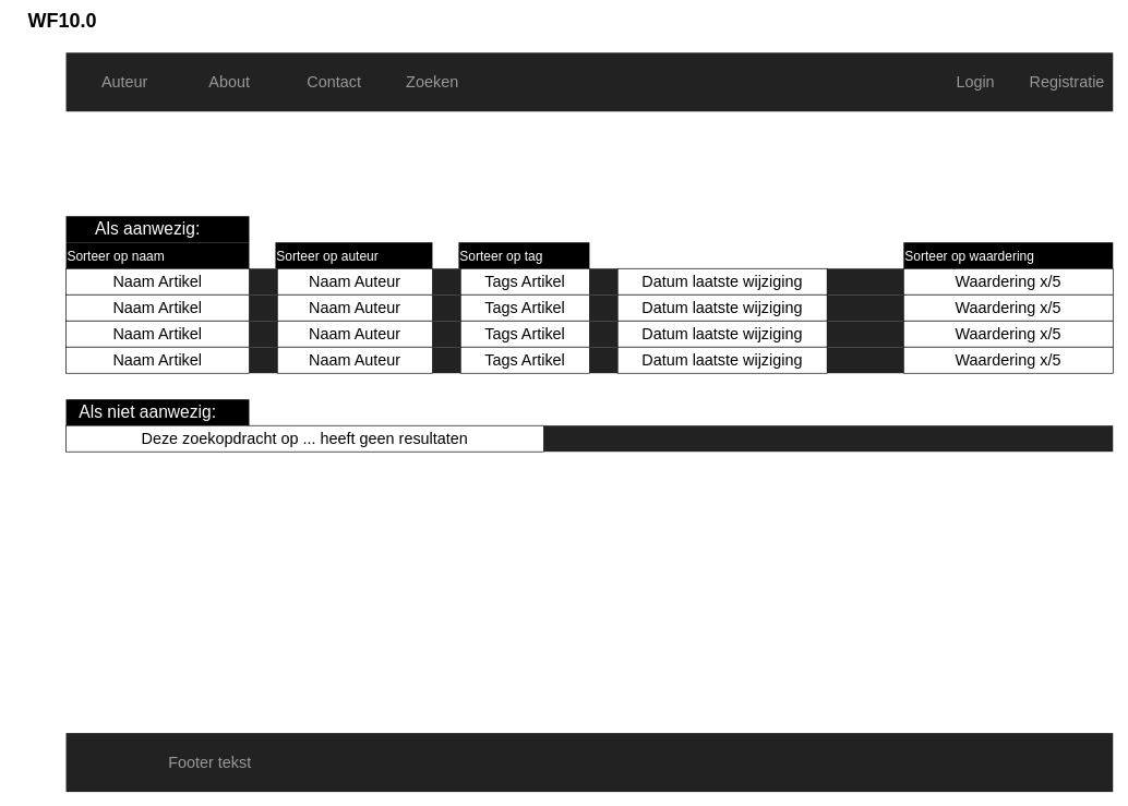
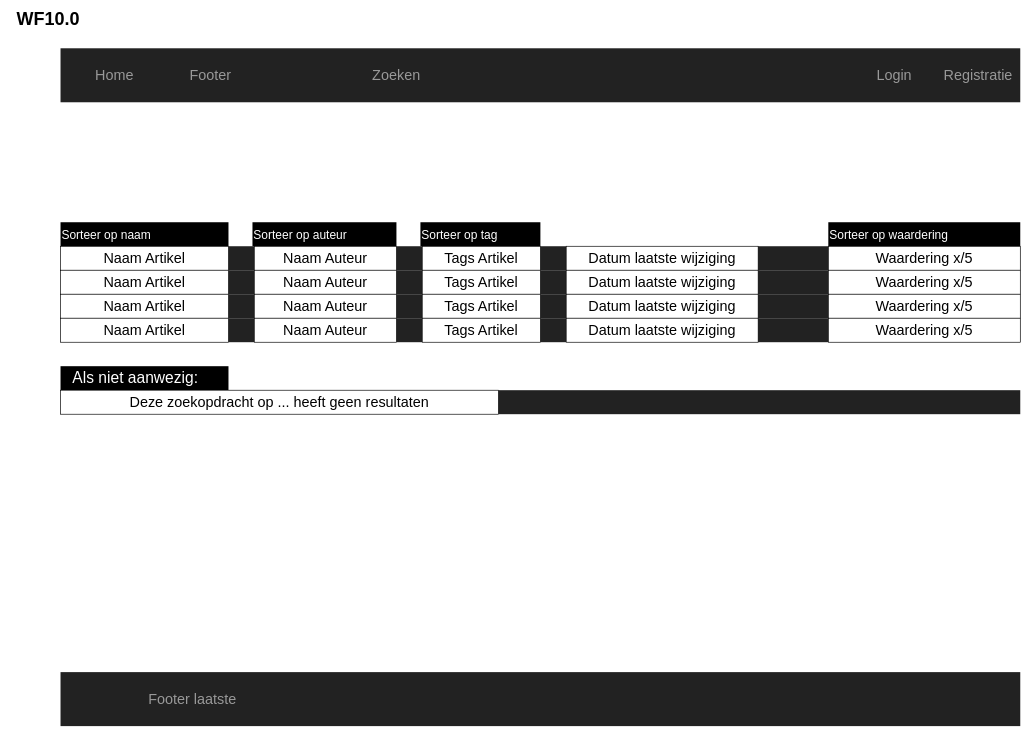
  <mxCell id="0" style=";html=1;" />
  <mxCell id="1" style=";html=1;" parent="0" />
  <mxCell id="2" value="" style="html=1;shadow=0;dashed=0;shape=mxgraph.bootstrap.rect;fillColor=#222222;strokeColor=none;whiteSpace=wrap;rounded=0;fontSize=12;fontColor=#000000;align=center;" vertex="1" parent="1"><mxGeometry x="100" y="80" width="1600" height="90" as="geometry" /></mxCell>
  <mxCell id="3" value="Zoeken" style="html=1;shadow=0;dashed=0;fillColor=none;strokeColor=none;shape=mxgraph.bootstrap.rect;fontColor=#999999;whiteSpace=wrap;fontSize=24;" vertex="1" parent="2"><mxGeometry x="480.014" width="160" height="90" as="geometry" /></mxCell>
  <mxCell id="4" value="Login" style="html=1;shadow=0;dashed=0;fillColor=none;strokeColor=none;shape=mxgraph.bootstrap.rect;fontColor=#999999;whiteSpace=wrap;fontSize=24;" vertex="1" parent="2"><mxGeometry x="1320" width="140" height="90" as="geometry" /></mxCell>
- <mxCell id="5" value="Contact" style="html=1;shadow=0;dashed=0;fillColor=none;strokeColor=none;shape=mxgraph.bootstrap.rect;fontColor=#999999;whiteSpace=wrap;fontSize=24;" vertex="1" parent="2"><mxGeometry x="340.007" width="140" height="90" as="geometry" /></mxCell>
  <mxCell id="6" value="Registratie" style="html=1;shadow=0;dashed=0;fillColor=none;strokeColor=none;shape=mxgraph.bootstrap.rect;fontColor=#999999;whiteSpace=wrap;fontSize=24;" vertex="1" parent="2"><mxGeometry x="1460.007" width="140" height="90" as="geometry" /></mxCell>
- <mxCell id="7" value="About" style="html=1;shadow=0;dashed=0;fillColor=none;strokeColor=none;shape=mxgraph.bootstrap.rect;fontColor=#999999;whiteSpace=wrap;fontSize=24;" vertex="1" parent="2"><mxGeometry x="179.993" width="140" height="90" as="geometry" /></mxCell>
- <mxCell id="8" value="Auteur" style="html=1;shadow=0;dashed=0;fillColor=none;strokeColor=none;shape=mxgraph.bootstrap.rect;fontColor=#999999;whiteSpace=wrap;fontSize=24;" vertex="1" parent="2"><mxGeometry x="20.003" width="140" height="90" as="geometry" /></mxCell>
- <mxCell id="9" value="WF10.0" style="html=1;shadow=0;dashed=0;shape=mxgraph.bootstrap.rect;strokeColor=none;fillColor=none;fontColor=#000000;align=left;spacingLeft=5;whiteSpace=wrap;rounded=0;fontStyle=1;fontSize=30;" vertex="1" parent="1"><mxGeometry x="35" y="20" width="200" height="20" as="geometry" /></mxCell>
+ <mxCell id="7" value="Footer" style="html=1;shadow=0;dashed=0;fillColor=none;strokeColor=none;shape=mxgraph.bootstrap.rect;fontColor=#999999;whiteSpace=wrap;fontSize=24;" vertex="1" parent="2"><mxGeometry x="179.993" width="140" height="90" as="geometry" /></mxCell>
+ <mxCell id="8" value="Home" style="html=1;shadow=0;dashed=0;fillColor=none;strokeColor=none;shape=mxgraph.bootstrap.rect;fontColor=#999999;whiteSpace=wrap;fontSize=24;" vertex="1" parent="2"><mxGeometry x="20.003" width="140" height="90" as="geometry" /></mxCell>
+ <mxCell id="9" value="WF10.0" style="html=1;shadow=0;dashed=0;shape=mxgraph.bootstrap.rect;strokeColor=none;fillColor=none;fontColor=#000000;align=left;spacingLeft=5;whiteSpace=wrap;rounded=0;fontStyle=1;fontSize=30;" vertex="1" parent="1"><mxGeometry y="20" width="200" height="20" as="geometry" x="20" /></mxCell>
  <mxCell id="10" value="" style="html=1;shadow=0;dashed=0;shape=mxgraph.bootstrap.rect;fillColor=#222222;strokeColor=none;whiteSpace=wrap;rounded=0;fontSize=12;fontColor=#000000;align=center;" vertex="1" parent="1"><mxGeometry x="100" y="1120" width="1600" height="90" as="geometry" /></mxCell>
- <mxCell id="11" value="Footer tekst" style="html=1;shadow=0;dashed=0;fillColor=none;strokeColor=none;shape=mxgraph.bootstrap.rect;fontColor=#999999;whiteSpace=wrap;fontSize=24;" vertex="1" parent="10"><mxGeometry x="50" width="340" height="90" as="geometry" /></mxCell>
+ <mxCell id="11" value="Footer laatste" style="html=1;shadow=0;dashed=0;fillColor=none;strokeColor=none;shape=mxgraph.bootstrap.rect;fontColor=#999999;whiteSpace=wrap;fontSize=24;" vertex="1" parent="10"><mxGeometry x="50" width="340" height="90" as="geometry" /></mxCell>
  <mxCell id="12" value="" style="html=1;shadow=0;dashed=0;shape=mxgraph.bootstrap.rect;fillColor=#222222;strokeColor=none;whiteSpace=wrap;rounded=0;fontSize=12;fontColor=#000000;align=center;" vertex="1" parent="1"><mxGeometry x="100" y="410" width="1600" height="40" as="geometry" /></mxCell>
  <mxCell id="13" value="Naam Artikel" style="html=1;shadow=0;dashed=0;shape=mxgraph.bootstrap.rect;whiteSpace=wrap;fontSize=24;" vertex="1" parent="12"><mxGeometry width="280" height="40" as="geometry" /></mxCell>
  <mxCell id="14" value="Naam Auteur" style="html=1;shadow=0;dashed=0;shape=mxgraph.bootstrap.rect;whiteSpace=wrap;fontSize=24;" vertex="1" parent="12"><mxGeometry x="323" width="237" height="40" as="geometry" /></mxCell>
  <mxCell id="15" value="Tags Artikel" style="html=1;shadow=0;dashed=0;shape=mxgraph.bootstrap.rect;whiteSpace=wrap;fontSize=24;" vertex="1" parent="12"><mxGeometry x="603" width="197" height="40" as="geometry" /></mxCell>
  <mxCell id="16" value="Datum laatste wijziging" style="html=1;shadow=0;dashed=0;shape=mxgraph.bootstrap.rect;whiteSpace=wrap;fontSize=24;" vertex="1" parent="12"><mxGeometry x="843" width="320" height="40" as="geometry" /></mxCell>
  <mxCell id="17" value="Waardering x/5" style="html=1;shadow=0;dashed=0;shape=mxgraph.bootstrap.rect;whiteSpace=wrap;fontSize=24;" vertex="1" parent="12"><mxGeometry x="1280" width="320" height="40" as="geometry" /></mxCell>
- <mxCell id="18" value="Als aanwezig:" style="html=1;shadow=0;dashed=0;shape=mxgraph.bootstrap.rect;fillColor=#000000;strokeColor=none;fontColor=#ffffff;spacingRight=30;whiteSpace=wrap;fontSize=26;" vertex="1" parent="1"><mxGeometry x="100" y="330" width="280" height="40" as="geometry" /></mxCell>
  <mxCell id="19" value="" style="html=1;shadow=0;dashed=0;shape=mxgraph.bootstrap.rect;fillColor=#222222;strokeColor=none;whiteSpace=wrap;rounded=0;fontSize=12;fontColor=#000000;align=center;" vertex="1" parent="1"><mxGeometry x="100" y="450" width="1600" height="40" as="geometry" /></mxCell>
  <mxCell id="20" value="Naam Artikel" style="html=1;shadow=0;dashed=0;shape=mxgraph.bootstrap.rect;whiteSpace=wrap;fontSize=24;" vertex="1" parent="19"><mxGeometry width="280" height="40" as="geometry" /></mxCell>
  <mxCell id="21" value="Naam Auteur" style="html=1;shadow=0;dashed=0;shape=mxgraph.bootstrap.rect;whiteSpace=wrap;fontSize=24;" vertex="1" parent="19"><mxGeometry x="323" width="237" height="40" as="geometry" /></mxCell>
  <mxCell id="22" value="Tags Artikel" style="html=1;shadow=0;dashed=0;shape=mxgraph.bootstrap.rect;whiteSpace=wrap;fontSize=24;" vertex="1" parent="19"><mxGeometry x="603" width="197" height="40" as="geometry" /></mxCell>
  <mxCell id="23" value="Datum laatste wijziging" style="html=1;shadow=0;dashed=0;shape=mxgraph.bootstrap.rect;whiteSpace=wrap;fontSize=24;" vertex="1" parent="19"><mxGeometry x="843" width="320" height="40" as="geometry" /></mxCell>
  <mxCell id="24" value="Waardering x/5" style="html=1;shadow=0;dashed=0;shape=mxgraph.bootstrap.rect;whiteSpace=wrap;fontSize=24;" vertex="1" parent="19"><mxGeometry x="1280" width="320" height="40" as="geometry" /></mxCell>
  <mxCell id="25" value="" style="html=1;shadow=0;dashed=0;shape=mxgraph.bootstrap.rect;fillColor=#222222;strokeColor=none;whiteSpace=wrap;rounded=0;fontSize=12;fontColor=#000000;align=center;" vertex="1" parent="1"><mxGeometry x="100" y="490" width="1600" height="40" as="geometry" /></mxCell>
  <mxCell id="26" value="Naam Artikel" style="html=1;shadow=0;dashed=0;shape=mxgraph.bootstrap.rect;whiteSpace=wrap;fontSize=24;" vertex="1" parent="25"><mxGeometry width="280" height="40" as="geometry" /></mxCell>
  <mxCell id="27" value="Naam Auteur" style="html=1;shadow=0;dashed=0;shape=mxgraph.bootstrap.rect;whiteSpace=wrap;fontSize=24;" vertex="1" parent="25"><mxGeometry x="323" width="237" height="40" as="geometry" /></mxCell>
  <mxCell id="28" value="Tags Artikel" style="html=1;shadow=0;dashed=0;shape=mxgraph.bootstrap.rect;whiteSpace=wrap;fontSize=24;" vertex="1" parent="25"><mxGeometry x="603" width="197" height="40" as="geometry" /></mxCell>
  <mxCell id="29" value="Datum laatste wijziging" style="html=1;shadow=0;dashed=0;shape=mxgraph.bootstrap.rect;whiteSpace=wrap;fontSize=24;" vertex="1" parent="25"><mxGeometry x="843" width="320" height="40" as="geometry" /></mxCell>
  <mxCell id="30" value="Waardering x/5" style="html=1;shadow=0;dashed=0;shape=mxgraph.bootstrap.rect;whiteSpace=wrap;fontSize=24;" vertex="1" parent="25"><mxGeometry x="1280" width="320" height="40" as="geometry" /></mxCell>
  <mxCell id="31" value="" style="html=1;shadow=0;dashed=0;shape=mxgraph.bootstrap.rect;fillColor=#222222;strokeColor=none;whiteSpace=wrap;rounded=0;fontSize=12;fontColor=#000000;align=center;" vertex="1" parent="1"><mxGeometry x="100" y="530" width="1600" height="40" as="geometry" /></mxCell>
  <mxCell id="32" value="Naam Artikel" style="html=1;shadow=0;dashed=0;shape=mxgraph.bootstrap.rect;whiteSpace=wrap;fontSize=24;" vertex="1" parent="31"><mxGeometry width="280" height="40" as="geometry" /></mxCell>
  <mxCell id="33" value="Naam Auteur" style="html=1;shadow=0;dashed=0;shape=mxgraph.bootstrap.rect;whiteSpace=wrap;fontSize=24;" vertex="1" parent="31"><mxGeometry x="323" width="237" height="40" as="geometry" /></mxCell>
  <mxCell id="34" value="Tags Artikel" style="html=1;shadow=0;dashed=0;shape=mxgraph.bootstrap.rect;whiteSpace=wrap;fontSize=24;" vertex="1" parent="31"><mxGeometry x="603" width="197" height="40" as="geometry" /></mxCell>
  <mxCell id="35" value="Datum laatste wijziging" style="html=1;shadow=0;dashed=0;shape=mxgraph.bootstrap.rect;whiteSpace=wrap;fontSize=24;" vertex="1" parent="31"><mxGeometry x="843" width="320" height="40" as="geometry" /></mxCell>
  <mxCell id="36" value="Waardering x/5" style="html=1;shadow=0;dashed=0;shape=mxgraph.bootstrap.rect;whiteSpace=wrap;fontSize=24;" vertex="1" parent="31"><mxGeometry x="1280" width="320" height="40" as="geometry" /></mxCell>
  <mxCell id="37" value="Als niet aanwezig:" style="html=1;shadow=0;dashed=0;shape=mxgraph.bootstrap.rect;fillColor=#000000;strokeColor=none;fontColor=#ffffff;spacingRight=30;whiteSpace=wrap;fontSize=26;" vertex="1" parent="1"><mxGeometry x="100" y="610" width="280" height="40" as="geometry" /></mxCell>
  <mxCell id="38" value="" style="html=1;shadow=0;dashed=0;shape=mxgraph.bootstrap.rect;fillColor=#222222;strokeColor=none;whiteSpace=wrap;rounded=0;fontSize=12;fontColor=#000000;align=center;" vertex="1" parent="1"><mxGeometry x="100" y="650" width="1600" height="40" as="geometry" /></mxCell>
  <mxCell id="39" value="Deze zoekopdracht op ... heeft geen resultaten" style="html=1;shadow=0;dashed=0;shape=mxgraph.bootstrap.rect;whiteSpace=wrap;fontSize=24;" vertex="1" parent="38"><mxGeometry width="730" height="40" as="geometry" /></mxCell>
  <mxCell id="40" value="Sorteer op naam" style="html=1;shadow=0;dashed=0;shape=mxgraph.bootstrap.rect;fillColor=#000000;strokeColor=none;fontColor=#ffffff;spacingRight=30;whiteSpace=wrap;fontSize=20;align=left;" vertex="1" parent="1"><mxGeometry x="100" y="370" width="280" height="40" as="geometry" /></mxCell>
  <mxCell id="41" value="Sorteer op auteur" style="html=1;shadow=0;dashed=0;shape=mxgraph.bootstrap.rect;fillColor=#000000;strokeColor=none;fontColor=#ffffff;spacingRight=30;whiteSpace=wrap;fontSize=20;align=left;" vertex="1" parent="1"><mxGeometry x="420" y="370" width="240" height="40" as="geometry" /></mxCell>
  <mxCell id="42" value="Sorteer op tag" style="html=1;shadow=0;dashed=0;shape=mxgraph.bootstrap.rect;fillColor=#000000;strokeColor=none;fontColor=#ffffff;spacingRight=30;whiteSpace=wrap;fontSize=20;align=left;" vertex="1" parent="1"><mxGeometry x="700" y="370" width="200" height="40" as="geometry" /></mxCell>
  <mxCell id="43" value="Sorteer op waardering" style="html=1;shadow=0;dashed=0;shape=mxgraph.bootstrap.rect;fillColor=#000000;strokeColor=none;fontColor=#ffffff;spacingRight=30;whiteSpace=wrap;fontSize=20;align=left;" vertex="1" parent="1"><mxGeometry x="1380" y="370" width="320" height="40" as="geometry" /></mxCell>
